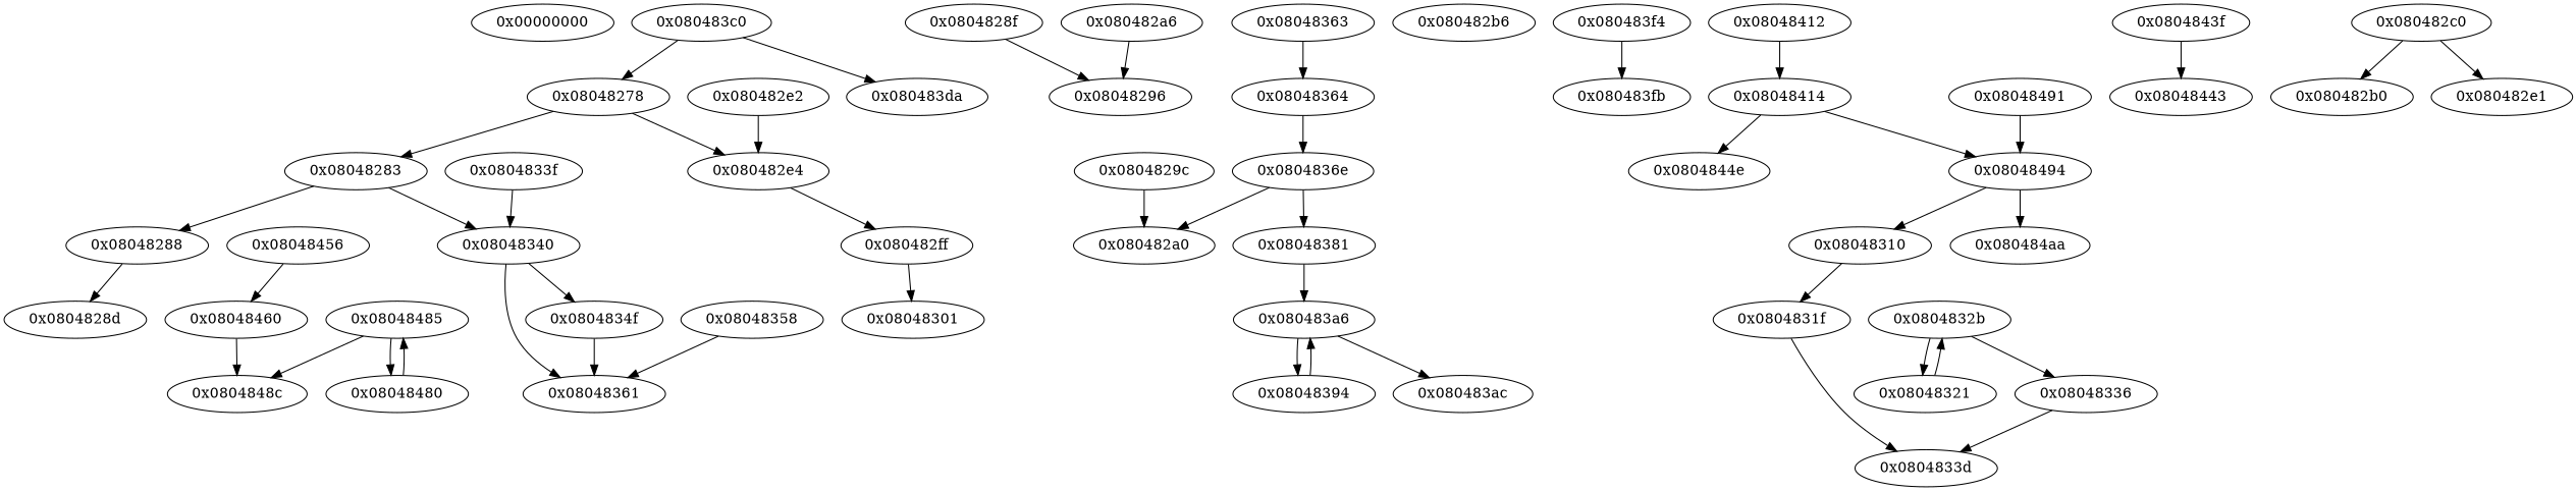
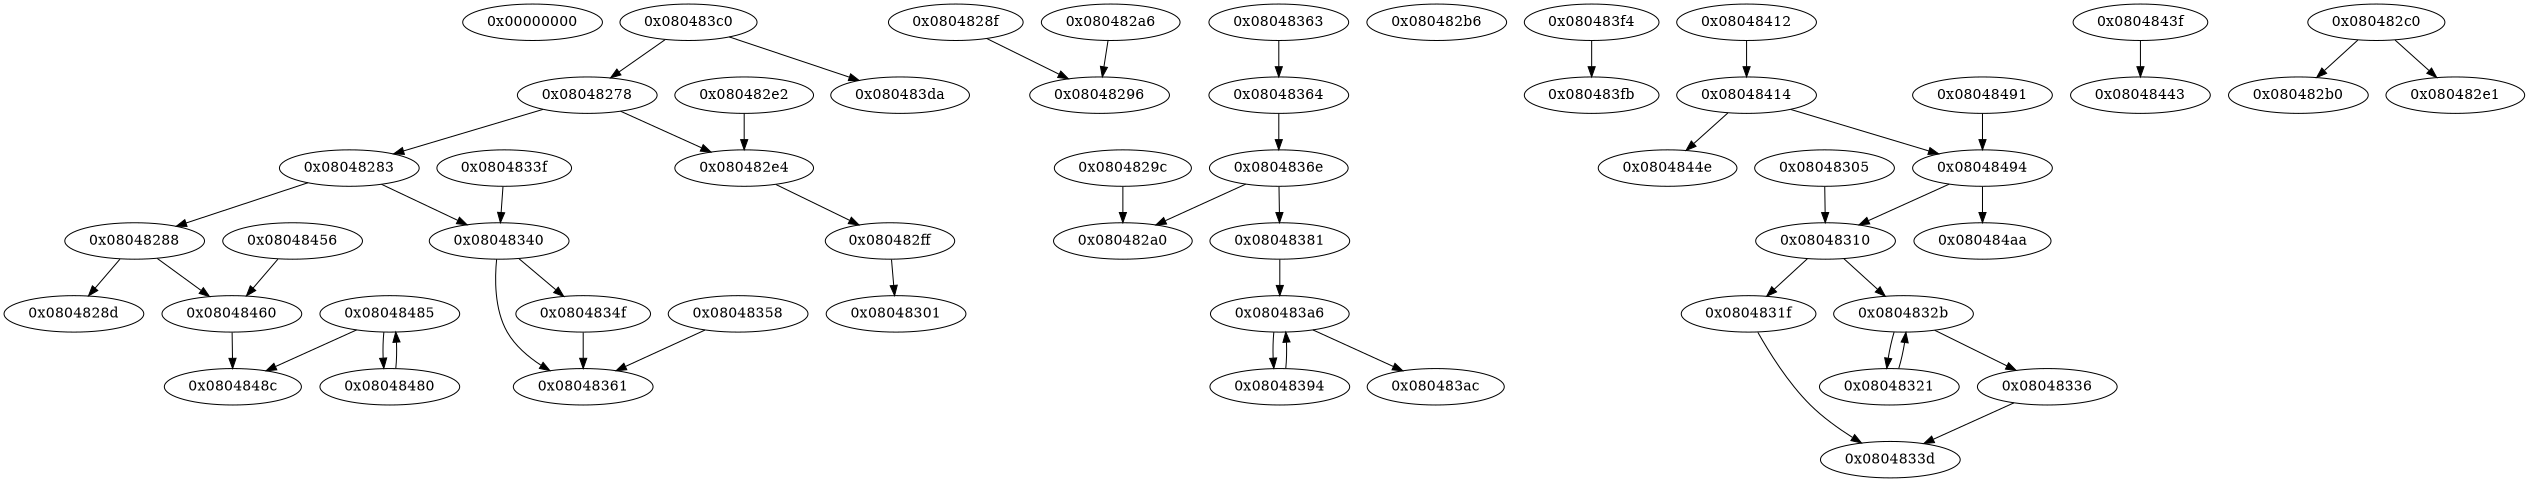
  digraph {
    n1 [label="0x00000000"]
    n2 [label="0x08048278"]
    n3 [label="0x08048283"]
    n4 [label="0x080482e4"]
    n5 [label="0x08048288"]
    n6 [label="0x08048340"]
    n7 [label="0x080482ff"]
    n8 [label="0x0804828d"]
    n9 [label="0x08048460"]
    n10 [label="0x08048361"]
    n11 [label="0x0804834f"]
    n12 [label="0x0804848c"]
    n13 [label="0x0804828f"]
    n14 [label="0x08048296"]
    n15 [label="0x0804829c"]
    n16 [label="0x080482a0"]
    n17 [label="0x080482a6"]
    n18 [label="0x080482b6"]
    n19 [label="0x08048358"]
    n20 [label="0x080483f4"]
    n21 [label="0x080483fb"]
    n22 [label="0x08048412"]
    n23 [label="0x08048414"]
    n24 [label="0x0804844e"]
    n25 [label="0x08048494"]
    n26 [label="0x0804843f"]
    n27 [label="0x08048443"]
    n28 [label="0x080482b0"]
    n29 [label="0x080482c0"]
    n30 [label="0x080482e1"]
    n31 [label="0x080482e2"]
    n32 [label="0x08048301"]
+   n33 [label="0x08048305"]
    n34 [label="0x08048310"]
    n35 [label="0x0804831f"]
    n36 [label="0x0804832b"]
    n37 [label="0x0804833d"]
    n38 [label="0x08048321"]
    n39 [label="0x08048336"]
    n40 [label="0x0804833f"]
    n41 [label="0x08048363"]
    n42 [label="0x08048364"]
    n43 [label="0x0804836e"]
    n44 [label="0x08048381"]
    n45 [label="0x080483a6"]
    n46 [label="0x08048394"]
    n47 [label="0x080483ac"]
    n48 [label="0x080483c0"]
    n49 [label="0x080483da"]
    n50 [label="0x080484aa"]
    n51 [label="0x08048456"]
    n52 [label="0x08048480"]
    n53 [label="0x08048485"]
    n54 [label="0x08048491"]
    n2 -> n3
    n2 -> n4
    n3 -> n5
    n3 -> n6
    n4 -> n7
    n5 -> n8
+   n5 -> n9
    n6 -> n10
    n6 -> n11
    n7 -> n32
    n9 -> n12
    n11 -> n10
    n13 -> n14
    n15 -> n16
    n17 -> n14
    n19 -> n10
    n20 -> n21
    n22 -> n23
    n23 -> n24
    n23 -> n25
    n25 -> n34
    n25 -> n50
    n26 -> n27
    n29 -> n28
    n29 -> n30
    n31 -> n4
+   n33 -> n34
    n34 -> n35
+   n34 -> n36
    n35 -> n37
    n36 -> n38
    n36 -> n39
    n38 -> n36
    n39 -> n37
    n40 -> n6
    n41 -> n42
    n42 -> n43
    n43 -> n16
    n43 -> n44
    n44 -> n45
    n45 -> n46
    n45 -> n47
    n46 -> n45
    n48 -> n2
    n48 -> n49
    n51 -> n9
    n52 -> n53
    n53 -> n12
    n53 -> n52
    n54 -> n25
  }
